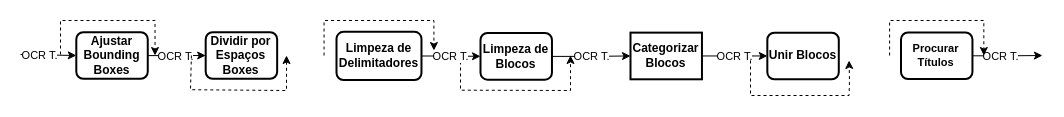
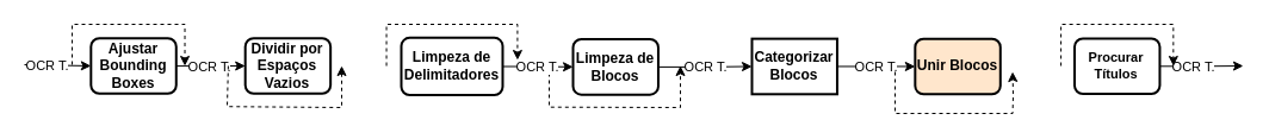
  <mxCell id="0" />
  <mxCell id="1" parent="0" />
  <mxCell id="2" value="" style="edgeStyle=orthogonalEdgeStyle;rounded=0;orthogonalLoop=1;jettySize=auto;html=1;" parent="1" source="4" target="8" edge="1"><mxGeometry relative="1" as="geometry" /></mxCell>
  <mxCell id="3" value="OCR T." style="edgeLabel;html=1;align=center;verticalAlign=middle;resizable=0;points=[];" parent="2" vertex="1" connectable="0"><mxGeometry x="0.034" y="-1" relative="1" as="geometry"><mxPoint x="-2" y="-1" as="offset" /></mxGeometry></mxCell>
  <mxCell id="4" value="&lt;b&gt;Categorizar Blocos&lt;/b&gt;" style="whiteSpace=wrap;html=1;absoluteArcSize=1;arcSize=14;strokeWidth=2;rounded=0;" parent="1" vertex="1"><mxGeometry x="629.999" y="32.127" width="71.457" height="46.667" as="geometry" /></mxCell>
  <mxCell id="5" value="" style="edgeStyle=orthogonalEdgeStyle;rounded=0;orthogonalLoop=1;jettySize=auto;html=1;entryX=0;entryY=0.5;entryDx=0;entryDy=0;" parent="1" source="7" target="18" edge="1"><mxGeometry relative="1" as="geometry"><mxPoint x="200" y="55" as="targetPoint" /></mxGeometry></mxCell>
  <mxCell id="6" value="OCR T." style="edgeLabel;html=1;align=center;verticalAlign=middle;resizable=0;points=[];" parent="5" vertex="1" connectable="0"><mxGeometry x="-0.212" relative="1" as="geometry"><mxPoint x="4" as="offset" /></mxGeometry></mxCell>
  <mxCell id="7" value="&lt;b&gt;Ajustar Bounding Boxes&lt;/b&gt;" style="rounded=1;whiteSpace=wrap;html=1;absoluteArcSize=1;arcSize=14;strokeWidth=2;" parent="1" vertex="1"><mxGeometry x="75.796" y="31.667" width="71.457" height="46.667" as="geometry" /></mxCell>
- <mxCell id="8" value="&lt;b&gt;Unir Blocos&lt;/b&gt;" style="rounded=1;whiteSpace=wrap;html=1;absoluteArcSize=1;arcSize=14;strokeWidth=2;" parent="1" vertex="1"><mxGeometry x="766.832" y="32.127" width="71.457" height="46.667" as="geometry" /></mxCell>
+ <mxCell id="8" value="&lt;b&gt;Unir Blocos&lt;/b&gt;" style="rounded=1;whiteSpace=wrap;html=1;absoluteArcSize=1;arcSize=14;strokeWidth=2;fillColor=#ffe6cc;" parent="1" vertex="1"><mxGeometry x="766.832" y="32.127" width="71.457" height="46.667" as="geometry" /></mxCell>
  <mxCell id="9" value="" style="endArrow=classic;html=1;rounded=0;dashed=1;" parent="1" edge="1"><mxGeometry width="50" height="50" relative="1" as="geometry"><mxPoint x="460" y="55" as="sourcePoint" /><mxPoint x="570" y="55" as="targetPoint" /><Array as="points"><mxPoint x="460.005" y="89.682" /><mxPoint x="570" y="90" /></Array></mxGeometry></mxCell>
  <mxCell id="10" value="" style="endArrow=classic;html=1;rounded=0;dashed=1;" parent="1" edge="1"><mxGeometry width="50" height="50" relative="1" as="geometry"><mxPoint x="750" y="60" as="sourcePoint" /><mxPoint x="848.558" y="60" as="targetPoint" /><Array as="points"><mxPoint x="750" y="95" /><mxPoint x="848.558" y="95" /><mxPoint x="849" y="80" /></Array></mxGeometry></mxCell>
  <mxCell id="11" value="" style="endArrow=classic;html=1;rounded=0;entryX=0;entryY=0.5;entryDx=0;entryDy=0;" parent="1" target="7" edge="1"><mxGeometry width="50" height="50" relative="1" as="geometry"><mxPoint y="54" as="sourcePoint" x="20" /><mxPoint x="72.864" y="43.333" as="targetPoint" /></mxGeometry></mxCell>
  <mxCell id="12" value="OCR T." style="edgeLabel;html=1;align=center;verticalAlign=middle;resizable=0;points=[];" parent="11" vertex="1" connectable="0"><mxGeometry x="-0.467" y="-1" relative="1" as="geometry"><mxPoint x="4" y="-1" as="offset" /></mxGeometry></mxCell>
  <mxCell id="13" value="" style="endArrow=classic;html=1;rounded=0;dashed=1;" parent="1" edge="1"><mxGeometry width="50" height="50" relative="1" as="geometry"><mxPoint x="60" y="54" as="sourcePoint" /><mxPoint x="154.525" y="55" as="targetPoint" /><Array as="points"><mxPoint x="60" y="20" /><mxPoint x="154.525" y="20" /></Array></mxGeometry></mxCell>
  <mxCell id="14" value="" style="edgeStyle=orthogonalEdgeStyle;rounded=0;orthogonalLoop=1;jettySize=auto;html=1;" parent="1" source="16" edge="1"><mxGeometry relative="1" as="geometry"><mxPoint x="1041.952" y="55.02" as="targetPoint" /></mxGeometry></mxCell>
  <mxCell id="15" value="OCR T." style="edgeLabel;html=1;align=center;verticalAlign=middle;resizable=0;points=[];" parent="14" vertex="1" connectable="0"><mxGeometry x="-0.298" y="-1" relative="1" as="geometry"><mxPoint x="3" y="-1" as="offset" /></mxGeometry></mxCell>
  <mxCell id="16" value="&lt;b&gt;Procurar Títulos&lt;/b&gt;" style="rounded=1;whiteSpace=wrap;html=1;absoluteArcSize=1;arcSize=14;strokeWidth=2;fontSize=11;" parent="1" vertex="1"><mxGeometry x="900.492" y="31.877" width="71.457" height="46.667" as="geometry" /></mxCell>
  <mxCell id="17" value="" style="endArrow=classic;html=1;rounded=0;dashed=1;" parent="1" edge="1"><mxGeometry width="50" height="50" relative="1" as="geometry"><mxPoint x="889.1" y="55" as="sourcePoint" /><mxPoint x="983.334" y="55" as="targetPoint" /><Array as="points"><mxPoint x="889.1" y="20" /><mxPoint x="983.334" y="20" /></Array></mxGeometry></mxCell>
- <mxCell id="18" value="&lt;b&gt;Dividir por Espaços Boxes&lt;/b&gt;" style="rounded=1;whiteSpace=wrap;html=1;absoluteArcSize=1;arcSize=14;strokeWidth=2;" vertex="1" parent="1"><mxGeometry x="205.189" y="31.667" width="71.457" height="46.667" as="geometry" /></mxCell>
+ <mxCell id="18" value="&lt;b&gt;Dividir por Espaços Vazios&lt;/b&gt;" style="rounded=1;whiteSpace=wrap;html=1;absoluteArcSize=1;arcSize=14;strokeWidth=2;" vertex="1" parent="1"><mxGeometry x="205.189" y="31.667" width="71.457" height="46.667" as="geometry" /></mxCell>
  <mxCell id="19" style="edgeStyle=orthogonalEdgeStyle;rounded=0;orthogonalLoop=1;jettySize=auto;html=1;entryX=0;entryY=0.5;entryDx=0;entryDy=0;" edge="1" parent="1" source="21" target="26"><mxGeometry relative="1" as="geometry"><mxPoint x="460" y="55" as="targetPoint" /></mxGeometry></mxCell>
  <mxCell id="20" value="OCR T." style="edgeLabel;html=1;align=center;verticalAlign=middle;resizable=0;points=[];" vertex="1" connectable="0" parent="19"><mxGeometry x="-0.032" relative="1" as="geometry"><mxPoint as="offset" /></mxGeometry></mxCell>
  <mxCell id="21" value="&lt;b&gt;Limpeza de Delimitadores&lt;/b&gt;" style="rounded=1;whiteSpace=wrap;html=1;absoluteArcSize=1;arcSize=14;strokeWidth=2;" vertex="1" parent="1"><mxGeometry x="336" y="31.29" width="84.98" height="48.33" as="geometry" /></mxCell>
  <mxCell id="22" value="" style="endArrow=classic;html=1;rounded=0;dashed=1;" edge="1" parent="1"><mxGeometry width="50" height="50" relative="1" as="geometry"><mxPoint x="190.898" y="55" as="sourcePoint" /><mxPoint x="286.024" y="55" as="targetPoint" /><Array as="points"><mxPoint x="190.005" y="89.222" /><mxPoint x="286.024" y="90" /></Array></mxGeometry></mxCell>
  <mxCell id="23" value="" style="endArrow=classic;html=1;rounded=0;dashed=1;" edge="1" parent="1"><mxGeometry width="50" height="50" relative="1" as="geometry"><mxPoint x="323.557" y="55" as="sourcePoint" /><mxPoint x="433.42" y="50" as="targetPoint" /><Array as="points"><mxPoint x="323.557" y="20" /><mxPoint x="433.42" y="20" /></Array></mxGeometry></mxCell>
  <mxCell id="24" style="edgeStyle=orthogonalEdgeStyle;rounded=0;orthogonalLoop=1;jettySize=auto;html=1;entryX=0;entryY=0.5;entryDx=0;entryDy=0;" edge="1" parent="1" source="26" target="4"><mxGeometry relative="1" as="geometry" /></mxCell>
  <mxCell id="25" value="OCR T." style="edgeLabel;html=1;align=center;verticalAlign=middle;resizable=0;points=[];" vertex="1" connectable="0" parent="24"><mxGeometry x="-0.192" y="-2" relative="1" as="geometry"><mxPoint x="7" y="-2" as="offset" /></mxGeometry></mxCell>
  <mxCell id="26" value="&lt;b&gt;Limpeza de Blocos&lt;/b&gt;" style="rounded=1;whiteSpace=wrap;html=1;absoluteArcSize=1;arcSize=14;strokeWidth=2;" vertex="1" parent="1"><mxGeometry x="479.999" y="32.507" width="71.457" height="46.667" as="geometry" /></mxCell>
